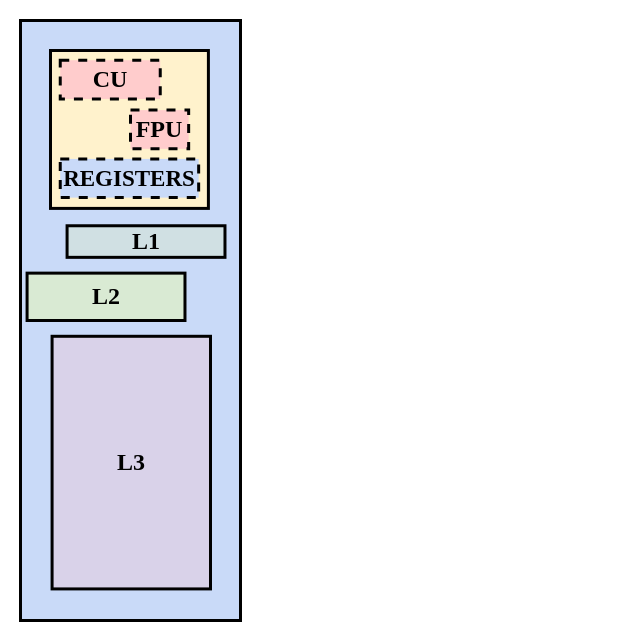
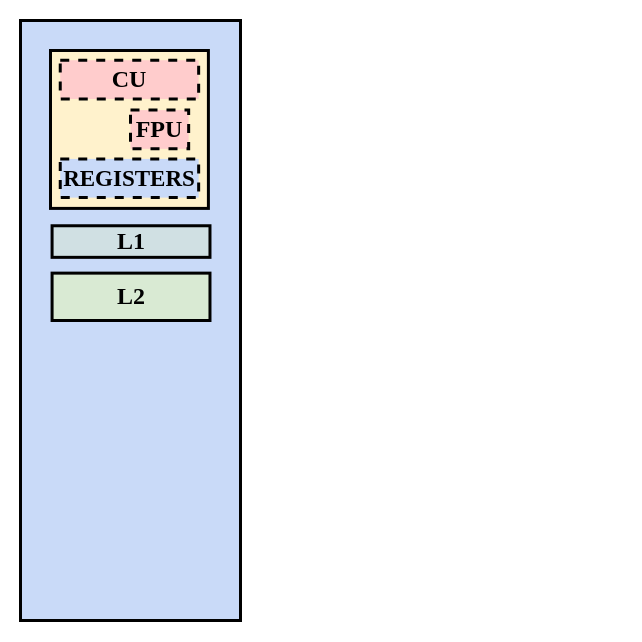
  <mxCell id="0" />
  <mxCell id="1" parent="0" />
  <mxCell id="2" value="" style="group;fontFamily=Arimo;fontStyle=1" parent="1" vertex="1" connectable="0"><mxGeometry x="20" y="20" width="600" height="600" as="geometry" /></mxCell>
  <mxCell id="3" value="" style="rounded=0;whiteSpace=wrap;html=1;fillColor=none;strokeColor=none;fontFamily=Arimo;fontStyle=1" parent="2" vertex="1"><mxGeometry width="600" height="600" as="geometry" /></mxCell>
  <mxCell id="4" value="" style="rounded=0;whiteSpace=wrap;html=1;strokeWidth=3;fontFamily=DMCA Sans Serif;fontSize=24;fillColor=#C9DAF8;fontStyle=1" parent="2" vertex="1"><mxGeometry width="220" height="600" as="geometry" /></mxCell>
- <mxCell id="5" value="L1" style="rounded=0;whiteSpace=wrap;html=1;strokeWidth=3;fillColor=#D0E0E3;fontFamily=DMCA Sans Serif;fontSize=24;fontStyle=1" parent="2" vertex="1"><mxGeometry x="46.579" y="205.263" width="157.895" height="31.579" as="geometry" /></mxCell>
- <mxCell id="6" value="L2" style="rounded=0;whiteSpace=wrap;html=1;strokeWidth=3;fillColor=#D9EAD3;fontFamily=DMCA Sans Serif;fontSize=24;fontStyle=1" parent="2" vertex="1"><mxGeometry x="6.579" y="252.632" width="157.895" height="47.368" as="geometry" /></mxCell>
- <mxCell id="7" value="L3" style="rounded=0;whiteSpace=wrap;html=1;strokeWidth=3;fillColor=#D9D2E9;fontFamily=DMCA Sans Serif;fontSize=24;fontStyle=1" parent="2" vertex="1"><mxGeometry x="31.58" y="315.79" width="158.42" height="252.63" as="geometry" /></mxCell>
+ <mxCell id="5" value="L1" style="rounded=0;whiteSpace=wrap;html=1;strokeWidth=3;fillColor=#D0E0E3;fontFamily=DMCA Sans Serif;fontSize=24;fontStyle=1" parent="2" vertex="1"><mxGeometry x="31.579" y="205.263" width="157.895" height="31.579" as="geometry" /></mxCell>
+ <mxCell id="6" value="L2" style="rounded=0;whiteSpace=wrap;html=1;strokeWidth=3;fillColor=#D9EAD3;fontFamily=DMCA Sans Serif;fontSize=24;fontStyle=1" parent="2" vertex="1"><mxGeometry x="31.579" y="252.632" width="157.895" height="47.368" as="geometry" /></mxCell>
  <mxCell id="8" value="" style="group;fontFamily=DMCA Sans Serif;fontStyle=1;fillColor=default;" parent="2" vertex="1" connectable="0"><mxGeometry x="29.999" y="29.999" width="157.895" height="157.895" as="geometry" /></mxCell>
  <mxCell id="9" value="" style="rounded=0;whiteSpace=wrap;html=1;strokeWidth=3;fillColor=#FFF2CC;fontFamily=DMCA Sans Serif;fontSize=24;fontStyle=1" parent="8" vertex="1"><mxGeometry width="157.895" height="157.895" as="geometry" /></mxCell>
- <mxCell id="10" value="CU" style="rounded=0;whiteSpace=wrap;html=1;strokeWidth=3;fillColor=#FFCCCC;fontFamily=DMCA Sans Serif;fontSize=24;fontStyle=1;dashed=1;" parent="8" vertex="1"><mxGeometry x="9.741" y="9.741" width="100" height="38.68" as="geometry" /></mxCell>
+ <mxCell id="10" value="CU" style="rounded=0;whiteSpace=wrap;html=1;strokeWidth=3;fillColor=#FFCCCC;fontFamily=DMCA Sans Serif;fontSize=24;fontStyle=1;dashed=1;" parent="8" vertex="1"><mxGeometry x="9.741" y="9.741" width="138.42" height="38.68" as="geometry" /></mxCell>
  <mxCell id="11" value="&lt;font style=&quot;font-size: 23px;&quot;&gt;REGISTERS&lt;/font&gt;" style="rounded=0;whiteSpace=wrap;html=1;strokeWidth=3;fillColor=#c9daf8;fontFamily=DMCA Sans Serif;fontSize=24;fontStyle=1;dashed=1;" parent="8" vertex="1"><mxGeometry x="9.741" y="108.421" width="138.42" height="38.68" as="geometry" /></mxCell>
  <mxCell id="12" value="FPU" style="rounded=0;whiteSpace=wrap;html=1;strokeWidth=3;fillColor=#FFCCCC;fontFamily=DMCA Sans Serif;fontSize=24;fontStyle=1;dashed=1;" parent="2" vertex="1"><mxGeometry x="110" y="89.61" width="58.16" height="38.68" as="geometry" /></mxCell>
